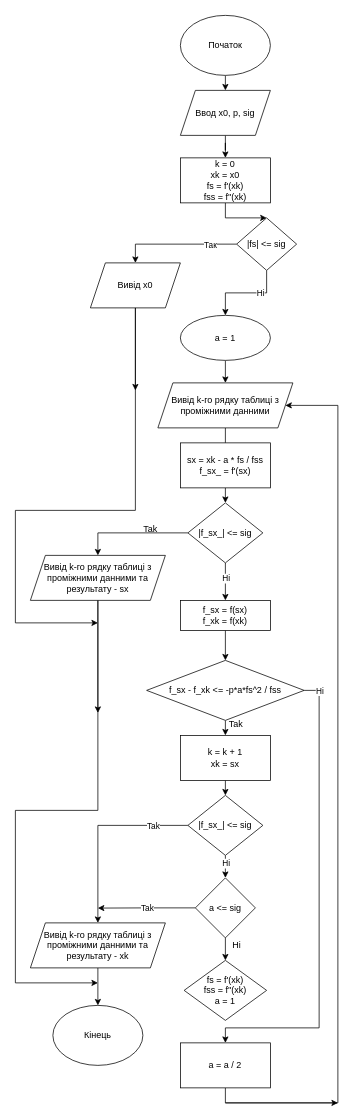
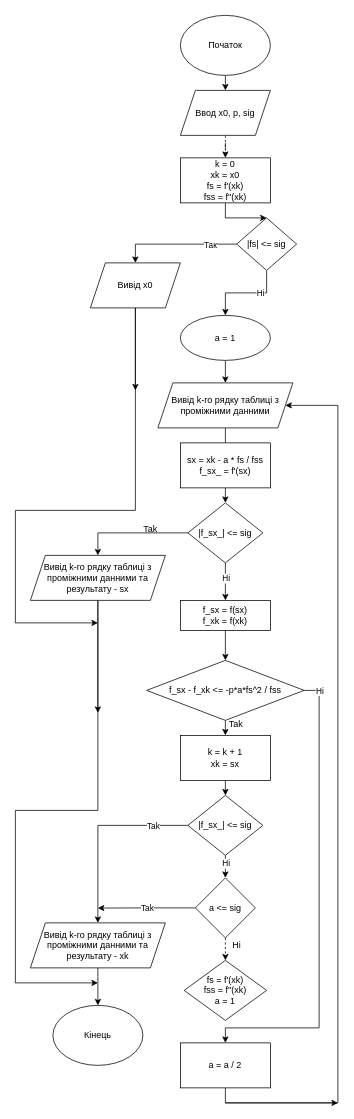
  <mxCell id="0" />
  <mxCell id="1" parent="0" />
  <mxCell id="2" style="edgeStyle=orthogonalEdgeStyle;rounded=0;orthogonalLoop=1;jettySize=auto;html=1;exitX=0.5;exitY=1;exitDx=0;exitDy=0;entryX=0.5;entryY=0;entryDx=0;entryDy=0;" edge="1" parent="1" source="3" target="13"><mxGeometry relative="1" as="geometry" /></mxCell>
  <mxCell id="3" value="k = 0&lt;br&gt;xk = x0&lt;br&gt;fs = f'(xk)&lt;br&gt;fss = f''(xk)" style="rounded=0;whiteSpace=wrap;html=1;" vertex="1" parent="1"><mxGeometry x="240" y="210" width="120" height="60" as="geometry" /></mxCell>
  <mxCell id="4" style="edgeStyle=orthogonalEdgeStyle;rounded=0;orthogonalLoop=1;jettySize=auto;html=1;exitX=0.5;exitY=1;exitDx=0;exitDy=0;entryX=0.5;entryY=0;entryDx=0;entryDy=0;" edge="1" parent="1" source="5" target="8"><mxGeometry relative="1" as="geometry" /></mxCell>
  <mxCell id="5" value="Початок" style="ellipse;whiteSpace=wrap;html=1;" vertex="1" parent="1"><mxGeometry x="240" y="20" width="120" height="80" as="geometry" /></mxCell>
  <mxCell id="6" value="Кінець" style="ellipse;whiteSpace=wrap;html=1;" vertex="1" parent="1"><mxGeometry x="70" y="1340" width="120" height="80" as="geometry" /></mxCell>
- <mxCell id="7" style="edgeStyle=orthogonalEdgeStyle;rounded=0;orthogonalLoop=1;jettySize=auto;html=1;exitX=0.5;exitY=1;exitDx=0;exitDy=0;" edge="1" parent="1" source="8" target="3"><mxGeometry relative="1" as="geometry" /></mxCell>
+ <mxCell id="7" style="edgeStyle=orthogonalEdgeStyle;rounded=0;orthogonalLoop=1;jettySize=auto;html=1;exitX=0.5;exitY=1;exitDx=0;exitDy=0;dashed=1;" edge="1" parent="1" source="8" target="3"><mxGeometry relative="1" as="geometry" /></mxCell>
  <mxCell id="8" value="Ввод x0, p, sig" style="shape=parallelogram;perimeter=parallelogramPerimeter;whiteSpace=wrap;html=1;fixedSize=1;" vertex="1" parent="1"><mxGeometry x="240" y="120" width="120" height="60" as="geometry" /></mxCell>
  <mxCell id="9" style="edgeStyle=orthogonalEdgeStyle;rounded=0;orthogonalLoop=1;jettySize=auto;html=1;exitX=0;exitY=0.5;exitDx=0;exitDy=0;entryX=0.5;entryY=0;entryDx=0;entryDy=0;" edge="1" parent="1" source="13" target="15"><mxGeometry relative="1" as="geometry" /></mxCell>
  <mxCell id="10" value="Так" style="edgeLabel;html=1;align=center;verticalAlign=middle;resizable=0;points=[];" vertex="1" connectable="0" parent="9"><mxGeometry x="-0.547" relative="1" as="geometry"><mxPoint as="offset" /></mxGeometry></mxCell>
  <mxCell id="11" style="edgeStyle=orthogonalEdgeStyle;rounded=0;orthogonalLoop=1;jettySize=auto;html=1;exitX=0.5;exitY=1;exitDx=0;exitDy=0;entryX=0.5;entryY=0;entryDx=0;entryDy=0;" edge="1" parent="1" source="13" target="19"><mxGeometry relative="1" as="geometry" /></mxCell>
  <mxCell id="12" value="Ні" style="edgeLabel;html=1;align=center;verticalAlign=middle;resizable=0;points=[];" vertex="1" connectable="0" parent="11"><mxGeometry x="-0.318" relative="1" as="geometry"><mxPoint as="offset" /></mxGeometry></mxCell>
  <mxCell id="13" value="|fs| &amp;lt;= sig" style="rhombus;whiteSpace=wrap;html=1;" vertex="1" parent="1"><mxGeometry x="315" y="290" width="80" height="70" as="geometry" /></mxCell>
  <mxCell id="14" style="edgeStyle=orthogonalEdgeStyle;rounded=0;orthogonalLoop=1;jettySize=auto;html=1;exitX=0.5;exitY=1;exitDx=0;exitDy=0;" edge="1" parent="1" source="15"><mxGeometry relative="1" as="geometry"><mxPoint x="130" y="830" as="targetPoint" /><Array as="points"><mxPoint x="180" y="680" /><mxPoint x="20" y="680" /><mxPoint x="20" y="830" /></Array></mxGeometry></mxCell>
  <mxCell id="15" value="Вивід x0" style="shape=parallelogram;perimeter=parallelogramPerimeter;whiteSpace=wrap;html=1;fixedSize=1;" vertex="1" parent="1"><mxGeometry x="120" y="350" width="120" height="60" as="geometry" /></mxCell>
  <mxCell id="16" style="edgeStyle=orthogonalEdgeStyle;rounded=0;orthogonalLoop=1;jettySize=auto;html=1;exitX=0.5;exitY=1;exitDx=0;exitDy=0;entryX=0.5;entryY=0;entryDx=0;entryDy=0;endArrow=none;" edge="1" parent="1" source="17" target="21"><mxGeometry relative="1" as="geometry" /></mxCell>
  <mxCell id="17" value="Вивід k-го рядку таблиці з проміжними данними" style="shape=parallelogram;perimeter=parallelogramPerimeter;whiteSpace=wrap;html=1;fixedSize=1;" vertex="1" parent="1"><mxGeometry x="210" y="510" width="180" height="60" as="geometry" /></mxCell>
  <mxCell id="18" style="edgeStyle=orthogonalEdgeStyle;rounded=0;orthogonalLoop=1;jettySize=auto;html=1;exitX=0.5;exitY=1;exitDx=0;exitDy=0;entryX=0.5;entryY=0;entryDx=0;entryDy=0;" edge="1" parent="1" source="19" target="17"><mxGeometry relative="1" as="geometry" /></mxCell>
  <mxCell id="19" value="а = 1" style="ellipse;whiteSpace=wrap;html=1;" vertex="1" parent="1"><mxGeometry x="240" y="420" width="120" height="60" as="geometry" /></mxCell>
  <mxCell id="20" style="edgeStyle=orthogonalEdgeStyle;rounded=0;orthogonalLoop=1;jettySize=auto;html=1;exitX=0.5;exitY=1;exitDx=0;exitDy=0;entryX=0.5;entryY=0;entryDx=0;entryDy=0;" edge="1" parent="1" source="21" target="25"><mxGeometry relative="1" as="geometry" /></mxCell>
  <mxCell id="21" value="sx = xk - a * fs / fss&lt;br&gt;f_sx_ = f'(sx)" style="rounded=0;whiteSpace=wrap;html=1;" vertex="1" parent="1"><mxGeometry x="240" y="590" width="120" height="60" as="geometry" /></mxCell>
  <mxCell id="22" style="edgeStyle=orthogonalEdgeStyle;rounded=0;orthogonalLoop=1;jettySize=auto;html=1;exitX=0;exitY=0.5;exitDx=0;exitDy=0;entryX=0.5;entryY=0;entryDx=0;entryDy=0;" edge="1" parent="1" source="25" target="27"><mxGeometry relative="1" as="geometry" /></mxCell>
  <mxCell id="23" style="edgeStyle=orthogonalEdgeStyle;rounded=0;orthogonalLoop=1;jettySize=auto;html=1;exitX=0.5;exitY=1;exitDx=0;exitDy=0;entryX=0.5;entryY=0;entryDx=0;entryDy=0;" edge="1" parent="1" source="25" target="30"><mxGeometry relative="1" as="geometry" /></mxCell>
  <mxCell id="24" value="Hi" style="edgeLabel;html=1;align=center;verticalAlign=middle;resizable=0;points=[];" vertex="1" connectable="0" parent="23"><mxGeometry x="-0.611" relative="1" as="geometry"><mxPoint y="10" as="offset" /></mxGeometry></mxCell>
  <mxCell id="25" value="|f_sx_| &amp;lt;= sig" style="rhombus;whiteSpace=wrap;html=1;" vertex="1" parent="1"><mxGeometry x="250" y="670" width="100" height="80" as="geometry" /></mxCell>
  <mxCell id="26" style="edgeStyle=orthogonalEdgeStyle;rounded=0;orthogonalLoop=1;jettySize=auto;html=1;exitX=0.5;exitY=1;exitDx=0;exitDy=0;" edge="1" parent="1" source="27"><mxGeometry relative="1" as="geometry"><mxPoint x="130" y="1310" as="targetPoint" /><Array as="points"><mxPoint x="130" y="1080" /><mxPoint x="20" y="1080" /><mxPoint x="20" y="1310" /><mxPoint x="130" y="1310" /></Array></mxGeometry></mxCell>
  <mxCell id="27" value="Вивід k-го рядку таблиці з проміжними данними та результату - sx" style="shape=parallelogram;perimeter=parallelogramPerimeter;whiteSpace=wrap;html=1;fixedSize=1;" vertex="1" parent="1"><mxGeometry x="40" y="740" width="180" height="60" as="geometry" /></mxCell>
  <mxCell id="28" value="Tak" style="text;html=1;align=center;verticalAlign=middle;resizable=0;points=[];autosize=1;strokeColor=none;fillColor=none;" vertex="1" parent="1"><mxGeometry x="180" y="690" width="40" height="30" as="geometry" /></mxCell>
  <mxCell id="29" style="edgeStyle=orthogonalEdgeStyle;rounded=0;orthogonalLoop=1;jettySize=auto;html=1;exitX=0.5;exitY=1;exitDx=0;exitDy=0;entryX=0.5;entryY=0;entryDx=0;entryDy=0;" edge="1" parent="1" source="30" target="34"><mxGeometry relative="1" as="geometry" /></mxCell>
  <mxCell id="30" value="f_sx = f(sx)&lt;br&gt;f_xk = f(xk)" style="rounded=0;whiteSpace=wrap;html=1;" vertex="1" parent="1"><mxGeometry x="240" y="800" width="120" height="40" as="geometry" /></mxCell>
  <mxCell id="31" style="edgeStyle=orthogonalEdgeStyle;rounded=0;orthogonalLoop=1;jettySize=auto;html=1;exitX=0.5;exitY=1;exitDx=0;exitDy=0;entryX=0.5;entryY=0;entryDx=0;entryDy=0;" edge="1" parent="1" source="34" target="36"><mxGeometry relative="1" as="geometry" /></mxCell>
  <mxCell id="32" style="edgeStyle=orthogonalEdgeStyle;rounded=0;orthogonalLoop=1;jettySize=auto;html=1;exitX=1;exitY=0.5;exitDx=0;exitDy=0;entryX=0.5;entryY=0;entryDx=0;entryDy=0;" edge="1" parent="1" source="34" target="52"><mxGeometry relative="1" as="geometry"><Array as="points"><mxPoint x="425" y="920" /><mxPoint x="425" y="1370" /><mxPoint x="300" y="1370" /></Array></mxGeometry></mxCell>
  <mxCell id="33" value="Hi" style="edgeLabel;html=1;align=center;verticalAlign=middle;resizable=0;points=[];" vertex="1" connectable="0" parent="32"><mxGeometry x="-0.838" y="-1" relative="1" as="geometry"><mxPoint x="1" y="-30" as="offset" /></mxGeometry></mxCell>
  <mxCell id="34" value="f_sx - f_xk &amp;lt;= -p*a*fs^2 / fss" style="rhombus;whiteSpace=wrap;html=1;" vertex="1" parent="1"><mxGeometry x="195" y="880" width="210" height="80" as="geometry" /></mxCell>
  <mxCell id="35" style="edgeStyle=orthogonalEdgeStyle;rounded=0;orthogonalLoop=1;jettySize=auto;html=1;exitX=0.5;exitY=1;exitDx=0;exitDy=0;entryX=0.5;entryY=0;entryDx=0;entryDy=0;" edge="1" parent="1" source="36" target="41"><mxGeometry relative="1" as="geometry" /></mxCell>
  <mxCell id="36" value="k = k + 1&lt;br&gt;xk = sx" style="rounded=0;whiteSpace=wrap;html=1;" vertex="1" parent="1"><mxGeometry x="240" y="980" width="120" height="60" as="geometry" /></mxCell>
  <mxCell id="37" style="edgeStyle=orthogonalEdgeStyle;rounded=0;orthogonalLoop=1;jettySize=auto;html=1;exitX=0;exitY=0.5;exitDx=0;exitDy=0;entryX=0.5;entryY=0;entryDx=0;entryDy=0;" edge="1" parent="1" source="41" target="43"><mxGeometry relative="1" as="geometry" /></mxCell>
  <mxCell id="38" value="Tak" style="edgeLabel;html=1;align=center;verticalAlign=middle;resizable=0;points=[];" vertex="1" connectable="0" parent="37"><mxGeometry x="-0.465" y="1" relative="1" as="geometry"><mxPoint x="20" y="-1" as="offset" /></mxGeometry></mxCell>
  <mxCell id="39" style="edgeStyle=orthogonalEdgeStyle;rounded=0;orthogonalLoop=1;jettySize=auto;html=1;exitX=0.5;exitY=1;exitDx=0;exitDy=0;entryX=0.5;entryY=0;entryDx=0;entryDy=0;" edge="1" parent="1" source="41" target="47"><mxGeometry relative="1" as="geometry" /></mxCell>
  <mxCell id="40" value="Hi" style="edgeLabel;html=1;align=center;verticalAlign=middle;resizable=0;points=[];" vertex="1" connectable="0" parent="39"><mxGeometry x="-0.356" relative="1" as="geometry"><mxPoint as="offset" /></mxGeometry></mxCell>
  <mxCell id="41" value="|f_sx_| &amp;lt;= sig" style="rhombus;whiteSpace=wrap;html=1;" vertex="1" parent="1"><mxGeometry x="250" y="1060" width="100" height="80" as="geometry" /></mxCell>
  <mxCell id="42" style="edgeStyle=orthogonalEdgeStyle;rounded=0;orthogonalLoop=1;jettySize=auto;html=1;exitX=0.5;exitY=1;exitDx=0;exitDy=0;entryX=0.5;entryY=0;entryDx=0;entryDy=0;" edge="1" parent="1" source="43" target="6"><mxGeometry relative="1" as="geometry" /></mxCell>
  <mxCell id="43" value="Вивід k-го рядку таблиці з проміжними данними та результату - xk" style="shape=parallelogram;perimeter=parallelogramPerimeter;whiteSpace=wrap;html=1;fixedSize=1;" vertex="1" parent="1"><mxGeometry x="40" y="1230" width="180" height="60" as="geometry" /></mxCell>
  <mxCell id="44" style="edgeStyle=orthogonalEdgeStyle;rounded=0;orthogonalLoop=1;jettySize=auto;html=1;exitX=0;exitY=0.5;exitDx=0;exitDy=0;" edge="1" parent="1" source="47"><mxGeometry relative="1" as="geometry"><mxPoint x="130" y="1210.286" as="targetPoint" /></mxGeometry></mxCell>
  <mxCell id="45" value="Tak" style="edgeLabel;html=1;align=center;verticalAlign=middle;resizable=0;points=[];" vertex="1" connectable="0" parent="44"><mxGeometry x="-0.204" y="-2" relative="1" as="geometry"><mxPoint x="-13" y="2" as="offset" /></mxGeometry></mxCell>
- <mxCell id="46" style="edgeStyle=orthogonalEdgeStyle;rounded=0;orthogonalLoop=1;jettySize=auto;html=1;exitX=0.5;exitY=1;exitDx=0;exitDy=0;entryX=0.5;entryY=0;entryDx=0;entryDy=0;" edge="1" parent="1" source="47" target="48"><mxGeometry relative="1" as="geometry" /></mxCell>
+ <mxCell id="46" style="edgeStyle=orthogonalEdgeStyle;rounded=0;orthogonalLoop=1;jettySize=auto;html=1;exitX=0.5;exitY=1;exitDx=0;exitDy=0;entryX=0.5;entryY=0;entryDx=0;entryDy=0;dashed=1;" edge="1" parent="1" source="47" target="48"><mxGeometry relative="1" as="geometry" /></mxCell>
  <mxCell id="47" value="a &amp;lt;= sig" style="rhombus;whiteSpace=wrap;html=1;" vertex="1" parent="1"><mxGeometry x="260" y="1170" width="80" height="80" as="geometry" /></mxCell>
  <mxCell id="48" value="fs = f'(xk)&lt;br&gt;fss = f''(xk)&lt;br&gt;a = 1" style="rhombus;whiteSpace=wrap;html=1;" vertex="1" parent="1"><mxGeometry x="245" y="1280" width="110" height="80" as="geometry" /></mxCell>
  <mxCell id="49" value="Hi" style="text;html=1;align=center;verticalAlign=middle;resizable=0;points=[];autosize=1;strokeColor=none;fillColor=none;" vertex="1" parent="1"><mxGeometry x="300" y="1245" width="30" height="30" as="geometry" /></mxCell>
  <mxCell id="50" value="Tak" style="text;html=1;align=center;verticalAlign=middle;resizable=0;points=[];autosize=1;strokeColor=none;fillColor=none;" vertex="1" parent="1"><mxGeometry x="294" y="950" width="40" height="30" as="geometry" /></mxCell>
  <mxCell id="51" style="edgeStyle=orthogonalEdgeStyle;rounded=0;orthogonalLoop=1;jettySize=auto;html=1;exitX=0.5;exitY=1;exitDx=0;exitDy=0;entryX=1;entryY=0.5;entryDx=0;entryDy=0;" edge="1" parent="1" source="52" target="17"><mxGeometry relative="1" as="geometry"><Array as="points"><mxPoint x="300" y="1470" /><mxPoint x="450" y="1470" /><mxPoint x="450" y="540" /></Array></mxGeometry></mxCell>
  <mxCell id="52" value="a = a / 2" style="rounded=0;whiteSpace=wrap;html=1;" vertex="1" parent="1"><mxGeometry x="240" y="1390" width="120" height="60" as="geometry" /></mxCell>
  <mxCell id="53" value="" style="endArrow=classic;html=1;rounded=0;" edge="1" parent="1"><mxGeometry width="50" height="50" relative="1" as="geometry"><mxPoint x="300" y="1470" as="sourcePoint" /><mxPoint x="450" y="1470" as="targetPoint" /></mxGeometry></mxCell>
  <mxCell id="54" value="" style="endArrow=classic;html=1;rounded=0;exitX=0.5;exitY=1;exitDx=0;exitDy=0;" edge="1" parent="1" source="15"><mxGeometry width="50" height="50" relative="1" as="geometry"><mxPoint x="180" y="610" as="sourcePoint" /><mxPoint x="180" y="520" as="targetPoint" /></mxGeometry></mxCell>
  <mxCell id="55" value="" style="endArrow=classic;html=1;rounded=0;exitX=0.5;exitY=1;exitDx=0;exitDy=0;" edge="1" parent="1" source="27"><mxGeometry width="50" height="50" relative="1" as="geometry"><mxPoint x="150" y="880" as="sourcePoint" /><mxPoint x="130" y="950" as="targetPoint" /></mxGeometry></mxCell>
